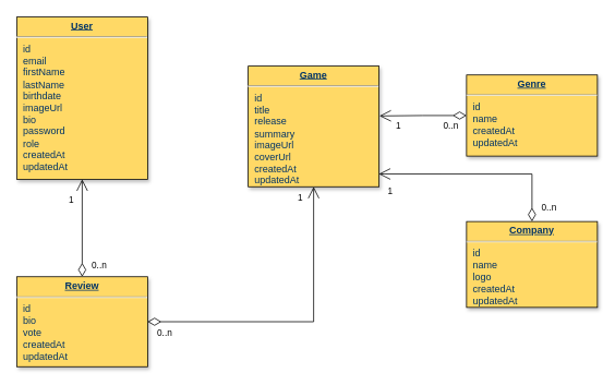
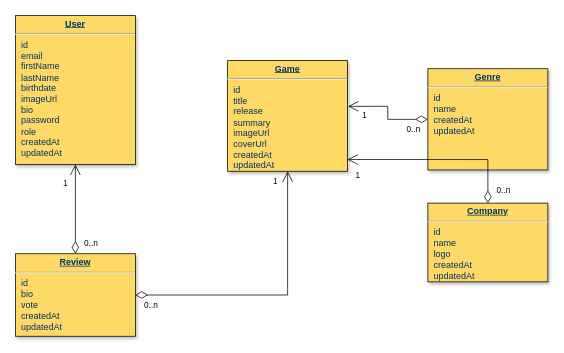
  <mxCell id="0" />
  <mxCell id="1" parent="0" />
- <mxCell id="2" value="&lt;p style=&quot;margin: 0px ; margin-top: 4px ; text-align: center ; text-decoration: underline&quot;&gt;&lt;strong&gt;Genre&lt;/strong&gt;&lt;/p&gt;&lt;hr&gt;&lt;p style=&quot;margin: 0px ; margin-left: 8px&quot;&gt;id&lt;br&gt;name&lt;/p&gt;&lt;p style=&quot;margin: 0px 0px 0px 8px&quot;&gt;createdAt&lt;/p&gt;&lt;p style=&quot;margin: 0px 0px 0px 8px&quot;&gt;updatedAt&lt;/p&gt;" style="verticalAlign=top;align=left;overflow=fill;fontSize=12;fontFamily=Helvetica;html=1;strokeColor=#000000;shadow=1;fillColor=#FFD966;fontColor=#003366" parent="1" vertex="1"><mxGeometry x="570" y="90.82" width="160" height="99.18" as="geometry" /></mxCell>
+ <mxCell id="2" value="&lt;p style=&quot;margin: 0px ; margin-top: 4px ; text-align: center ; text-decoration: underline&quot;&gt;&lt;strong&gt;Genre&lt;/strong&gt;&lt;/p&gt;&lt;hr&gt;&lt;p style=&quot;margin: 0px ; margin-left: 8px&quot;&gt;id&lt;br&gt;name&lt;/p&gt;&lt;p style=&quot;margin: 0px 0px 0px 8px&quot;&gt;createdAt&lt;/p&gt;&lt;p style=&quot;margin: 0px 0px 0px 8px&quot;&gt;updatedAt&lt;/p&gt;" style="verticalAlign=top;align=left;overflow=fill;fontSize=12;fontFamily=Helvetica;html=1;strokeColor=#000000;shadow=1;fillColor=#FFD966;fontColor=#003366" parent="1" vertex="1"><mxGeometry x="570" y="90.82" width="160" height="135" as="geometry" /></mxCell>
  <mxCell id="3" value="&lt;p style=&quot;margin: 0px ; margin-top: 4px ; text-align: center ; text-decoration: underline&quot;&gt;&lt;strong&gt;Review&lt;/strong&gt;&lt;/p&gt;&lt;hr&gt;&lt;p style=&quot;margin: 0px ; margin-left: 8px&quot;&gt;id&lt;/p&gt;&lt;p style=&quot;margin: 0px ; margin-left: 8px&quot;&gt;bio&lt;/p&gt;&lt;p style=&quot;margin: 0px ; margin-left: 8px&quot;&gt;vote&lt;/p&gt;&lt;p style=&quot;margin: 0px 0px 0px 8px&quot;&gt;createdAt&lt;/p&gt;&lt;p style=&quot;margin: 0px 0px 0px 8px&quot;&gt;updatedAt&lt;/p&gt;" style="verticalAlign=top;align=left;overflow=fill;fontSize=12;fontFamily=Helvetica;html=1;strokeColor=#000000;shadow=1;fillColor=#FFD966;fontColor=#003366" parent="1" vertex="1"><mxGeometry x="20" y="337.5" width="160" height="110" as="geometry" /></mxCell>
  <mxCell id="4" value="&lt;p style=&quot;margin: 0px ; margin-top: 4px ; text-align: center ; text-decoration: underline&quot;&gt;&lt;strong&gt;Company&lt;/strong&gt;&lt;/p&gt;&lt;hr&gt;&lt;p style=&quot;margin: 0px ; margin-left: 8px&quot;&gt;id&lt;/p&gt;&lt;p style=&quot;margin: 0px ; margin-left: 8px&quot;&gt;name&lt;/p&gt;&lt;p style=&quot;margin: 0px ; margin-left: 8px&quot;&gt;logo&lt;/p&gt;&lt;p style=&quot;margin: 0px 0px 0px 8px&quot;&gt;createdAt&lt;/p&gt;&lt;p style=&quot;margin: 0px 0px 0px 8px&quot;&gt;updatedAt&lt;/p&gt;" style="verticalAlign=top;align=left;overflow=fill;fontSize=12;fontFamily=Helvetica;html=1;strokeColor=#000000;shadow=1;fillColor=#FFD966;fontColor=#003366" parent="1" vertex="1"><mxGeometry x="570" y="270" width="160" height="105" as="geometry" /></mxCell>
  <mxCell id="5" value="&lt;p style=&quot;margin: 0px ; margin-top: 4px ; text-align: center ; text-decoration: underline&quot;&gt;&lt;b&gt;Game&lt;/b&gt;&lt;/p&gt;&lt;hr&gt;&lt;p style=&quot;margin: 0px ; margin-left: 8px&quot;&gt;id&lt;/p&gt;&lt;p style=&quot;margin: 0px ; margin-left: 8px&quot;&gt;title&lt;/p&gt;&lt;p style=&quot;margin: 0px ; margin-left: 8px&quot;&gt;release&lt;/p&gt;&lt;p style=&quot;margin: 0px ; margin-left: 8px&quot;&gt;summary&lt;/p&gt;&lt;p style=&quot;margin: 0px ; margin-left: 8px&quot;&gt;imageUrl&lt;/p&gt;&lt;p style=&quot;margin: 0px ; margin-left: 8px&quot;&gt;coverUrl&lt;/p&gt;&lt;p style=&quot;margin: 0px 0px 0px 8px&quot;&gt;createdAt&lt;/p&gt;&lt;p style=&quot;margin: 0px 0px 0px 8px&quot;&gt;updatedAt&lt;/p&gt;" style="verticalAlign=top;align=left;overflow=fill;fontSize=12;fontFamily=Helvetica;html=1;strokeColor=#000000;shadow=1;fillColor=#FFD966;fontColor=#003366" parent="1" vertex="1"><mxGeometry x="303" y="80" width="160" height="147.5" as="geometry" /></mxCell>
  <mxCell id="6" value="&lt;p style=&quot;margin: 0px ; margin-top: 4px ; text-align: center ; text-decoration: underline&quot;&gt;&lt;strong&gt;User&lt;/strong&gt;&lt;/p&gt;&lt;hr&gt;&lt;p style=&quot;margin: 0px ; margin-left: 8px&quot;&gt;id&lt;/p&gt;&lt;p style=&quot;margin: 0px ; margin-left: 8px&quot;&gt;email&lt;/p&gt;&lt;p style=&quot;margin: 0px ; margin-left: 8px&quot;&gt;firstName&lt;/p&gt;&lt;p style=&quot;margin: 0px ; margin-left: 8px&quot;&gt;lastName&lt;/p&gt;&lt;p style=&quot;margin: 0px ; margin-left: 8px&quot;&gt;birthdate&lt;/p&gt;&lt;p style=&quot;margin: 0px ; margin-left: 8px&quot;&gt;imageUrl&lt;/p&gt;&lt;p style=&quot;margin: 0px ; margin-left: 8px&quot;&gt;bio&lt;/p&gt;&lt;p style=&quot;margin: 0px ; margin-left: 8px&quot;&gt;password&lt;/p&gt;&lt;p style=&quot;margin: 0px ; margin-left: 8px&quot;&gt;role&lt;/p&gt;&lt;p style=&quot;margin: 0px ; margin-left: 8px&quot;&gt;createdAt&lt;/p&gt;&lt;p style=&quot;margin: 0px ; margin-left: 8px&quot;&gt;updatedAt&lt;/p&gt;" style="verticalAlign=top;align=left;overflow=fill;fontSize=12;fontFamily=Helvetica;html=1;strokeColor=#000000;shadow=1;fillColor=#FFD966;fontColor=#003366" parent="1" vertex="1"><mxGeometry x="20" y="20" width="160" height="198.36" as="geometry" /></mxCell>
  <mxCell id="7" value="" style="endArrow=open;html=1;endSize=12;startArrow=diamondThin;startSize=14;startFill=0;edgeStyle=orthogonalEdgeStyle;rounded=0;entryX=0.5;entryY=1;entryDx=0;entryDy=0;exitX=0.5;exitY=0;exitDx=0;exitDy=0;" edge="1" parent="1" source="3" target="6"><mxGeometry relative="1" as="geometry"><mxPoint x="120" y="320" as="sourcePoint" /><mxPoint x="280" y="320" as="targetPoint" /></mxGeometry></mxCell>
  <mxCell id="8" value="0..n" style="edgeLabel;resizable=0;html=1;align=left;verticalAlign=top;" connectable="0" vertex="1" parent="7"><mxGeometry x="-1" relative="1" as="geometry"><mxPoint x="10" y="-27" as="offset" /></mxGeometry></mxCell>
  <mxCell id="9" value="1" style="edgeLabel;resizable=0;html=1;align=right;verticalAlign=top;" connectable="0" vertex="1" parent="7"><mxGeometry x="1" relative="1" as="geometry"><mxPoint x="-10" y="12" as="offset" /></mxGeometry></mxCell>
  <mxCell id="10" value="" style="endArrow=open;html=1;endSize=12;startArrow=diamondThin;startSize=14;startFill=0;edgeStyle=orthogonalEdgeStyle;rounded=0;entryX=0.5;entryY=1;entryDx=0;entryDy=0;exitX=1;exitY=0.5;exitDx=0;exitDy=0;" edge="1" parent="1" source="3" target="5"><mxGeometry relative="1" as="geometry"><mxPoint x="240" y="350" as="sourcePoint" /><mxPoint x="400" y="350" as="targetPoint" /></mxGeometry></mxCell>
  <mxCell id="11" value="0..n" style="edgeLabel;resizable=0;html=1;align=left;verticalAlign=top;" connectable="0" vertex="1" parent="10"><mxGeometry x="-1" relative="1" as="geometry"><mxPoint x="10" as="offset" /></mxGeometry></mxCell>
  <mxCell id="12" value="1" style="edgeLabel;resizable=0;html=1;align=right;verticalAlign=top;" connectable="0" vertex="1" parent="10"><mxGeometry x="1" relative="1" as="geometry"><mxPoint x="-13" as="offset" /></mxGeometry></mxCell>
  <mxCell id="13" value="" style="endArrow=open;html=1;endSize=12;startArrow=diamondThin;startSize=14;startFill=0;edgeStyle=orthogonalEdgeStyle;rounded=0;exitX=0;exitY=0.5;exitDx=0;exitDy=0;entryX=1.003;entryY=0.413;entryDx=0;entryDy=0;entryPerimeter=0;" edge="1" parent="1" source="2" target="5"><mxGeometry relative="1" as="geometry"><mxPoint x="460" y="220" as="sourcePoint" /><mxPoint x="620" y="220" as="targetPoint" /></mxGeometry></mxCell>
  <mxCell id="14" value="0..n" style="edgeLabel;resizable=0;html=1;align=left;verticalAlign=top;" connectable="0" vertex="1" parent="13"><mxGeometry x="-1" relative="1" as="geometry"><mxPoint x="-30" as="offset" /></mxGeometry></mxCell>
  <mxCell id="15" value="1" style="edgeLabel;resizable=0;html=1;align=right;verticalAlign=top;" connectable="0" vertex="1" parent="13"><mxGeometry x="1" relative="1" as="geometry"><mxPoint x="26" y="-1" as="offset" /></mxGeometry></mxCell>
  <mxCell id="16" value="" style="endArrow=open;html=1;endSize=12;startArrow=diamondThin;startSize=14;startFill=0;edgeStyle=orthogonalEdgeStyle;rounded=0;exitX=0.5;exitY=0;exitDx=0;exitDy=0;entryX=0.998;entryY=0.894;entryDx=0;entryDy=0;entryPerimeter=0;" edge="1" parent="1" source="4" target="5"><mxGeometry relative="1" as="geometry"><mxPoint x="490" y="227.5" as="sourcePoint" /><mxPoint x="510" y="277.5" as="targetPoint" /></mxGeometry></mxCell>
  <mxCell id="17" value="0..n" style="edgeLabel;resizable=0;html=1;align=left;verticalAlign=top;" connectable="0" vertex="1" parent="16"><mxGeometry x="-1" relative="1" as="geometry"><mxPoint x="10" y="-30" as="offset" /></mxGeometry></mxCell>
  <mxCell id="18" value="1" style="edgeLabel;resizable=0;html=1;align=right;verticalAlign=top;" connectable="0" vertex="1" parent="16"><mxGeometry x="1" relative="1" as="geometry"><mxPoint x="17" y="8" as="offset" /></mxGeometry></mxCell>
